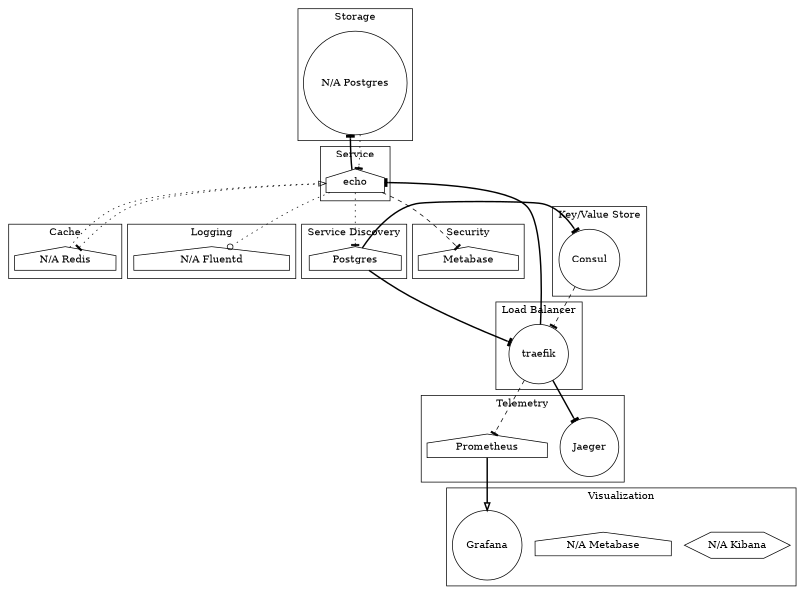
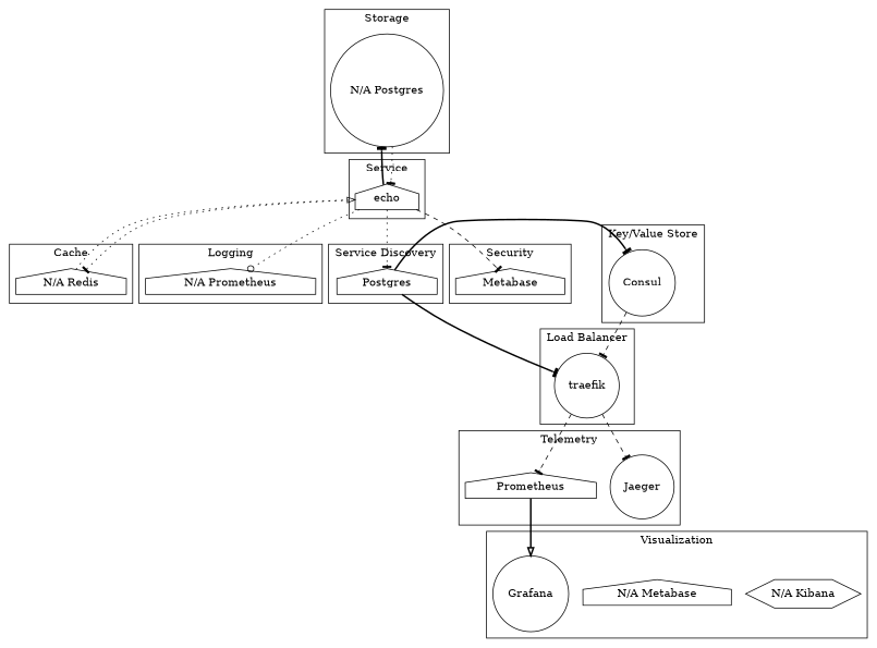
  digraph {
    node [shape=house]
    edge [arrowhead=tee style=bold]
    "N/A Postgres" [shape=circle]
    echo
    Jaeger [shape=circle]
    Prometheus
    "N/A Redis"
-   "N/A Fluentd"
+   "N/A Fluentd" [label="N/A Prometheus"]
    "N/A Kibana" [shape=hexagon]
    "N/A Metabase"
    Grafana [shape=circle]
    Consul [shape=circle]
    n11 [label=Postgres]
    n12 [label=Metabase]
    traefik [shape=circle]
    subgraph cluster_1 {
      label=Storage
      "N/A Postgres"
    }
    subgraph cluster_2 {
      label=Service
      echo
    }
    subgraph cluster_3 {
      label=Telemetry
      Jaeger
      Prometheus
    }
    subgraph cluster_4 {
      label=Cache
      "N/A Redis"
    }
    subgraph cluster_5 {
      label=Logging
      "N/A Fluentd"
    }
    subgraph cluster_6 {
      label=Visualization
      "N/A Kibana"
      "N/A Metabase"
      Grafana
    }
    subgraph cluster_7 {
      label="Key/Value Store"
      Consul
    }
    subgraph cluster_8 {
      label="Service Discovery"
      n11
    }
    subgraph cluster_9 {
      label=Security
      n12
    }
    subgraph cluster_10 {
      label="Load Balancer"
      traefik
    }
    "N/A Postgres" -> echo [style=dotted]
    echo -> "N/A Postgres"
    echo -> "N/A Redis" [style=dotted]
    echo -> "N/A Fluentd" [arrowhead=odot style=dotted]
    echo -> n11 [style=dotted]
    echo -> n12 [style=dashed]
    Prometheus -> Grafana [arrowhead=onormal]
    "N/A Redis" -> echo [arrowhead=onormal style=dotted]
    Consul -> traefik [style=dashed]
    n11 -> Consul
    n11 -> traefik
-   traefik -> echo
-   traefik -> Jaeger
+   traefik -> Jaeger [style=dashed]
    traefik -> Prometheus [style=dashed]
  }
